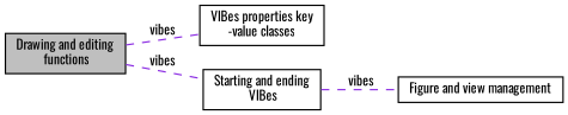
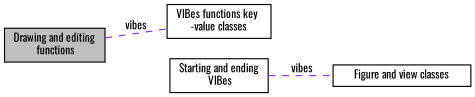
  digraph {
    fontname=Oswald
    rankdir=LR
    node [color=black fillcolor=white fontname=Oswald fontsize=10 shape=box style=filled]
    edge [color=blueviolet dir=none fontname=Oswald fontsize=10 labelfontname=Helvetica labelfontsize=10 shape=plaintext style=dashed]
-   n1 [height=0.2 label="Figure and view management" width=0.4]
-   n2 [height=0.2 label="VIBes properties key\l-value classes" width=0.4]
+   n1 [height=0.2 label="Figure and view classes" width=0.4]
+   n2 [height=0.2 label="VIBes functions key\l-value classes" width=0.4]
    n3 [fillcolor=grey75 fontcolor=black height=0.2 label="Drawing and editing\l functions" width=0.4]
    n4 [height=0.2 label="Starting and ending\l VIBes" width=0.4]
    n3 -> n2 [label=vibes]
-   n3 -> n4 [label=vibes]
    n4 -> n1 [label=vibes]
  }
